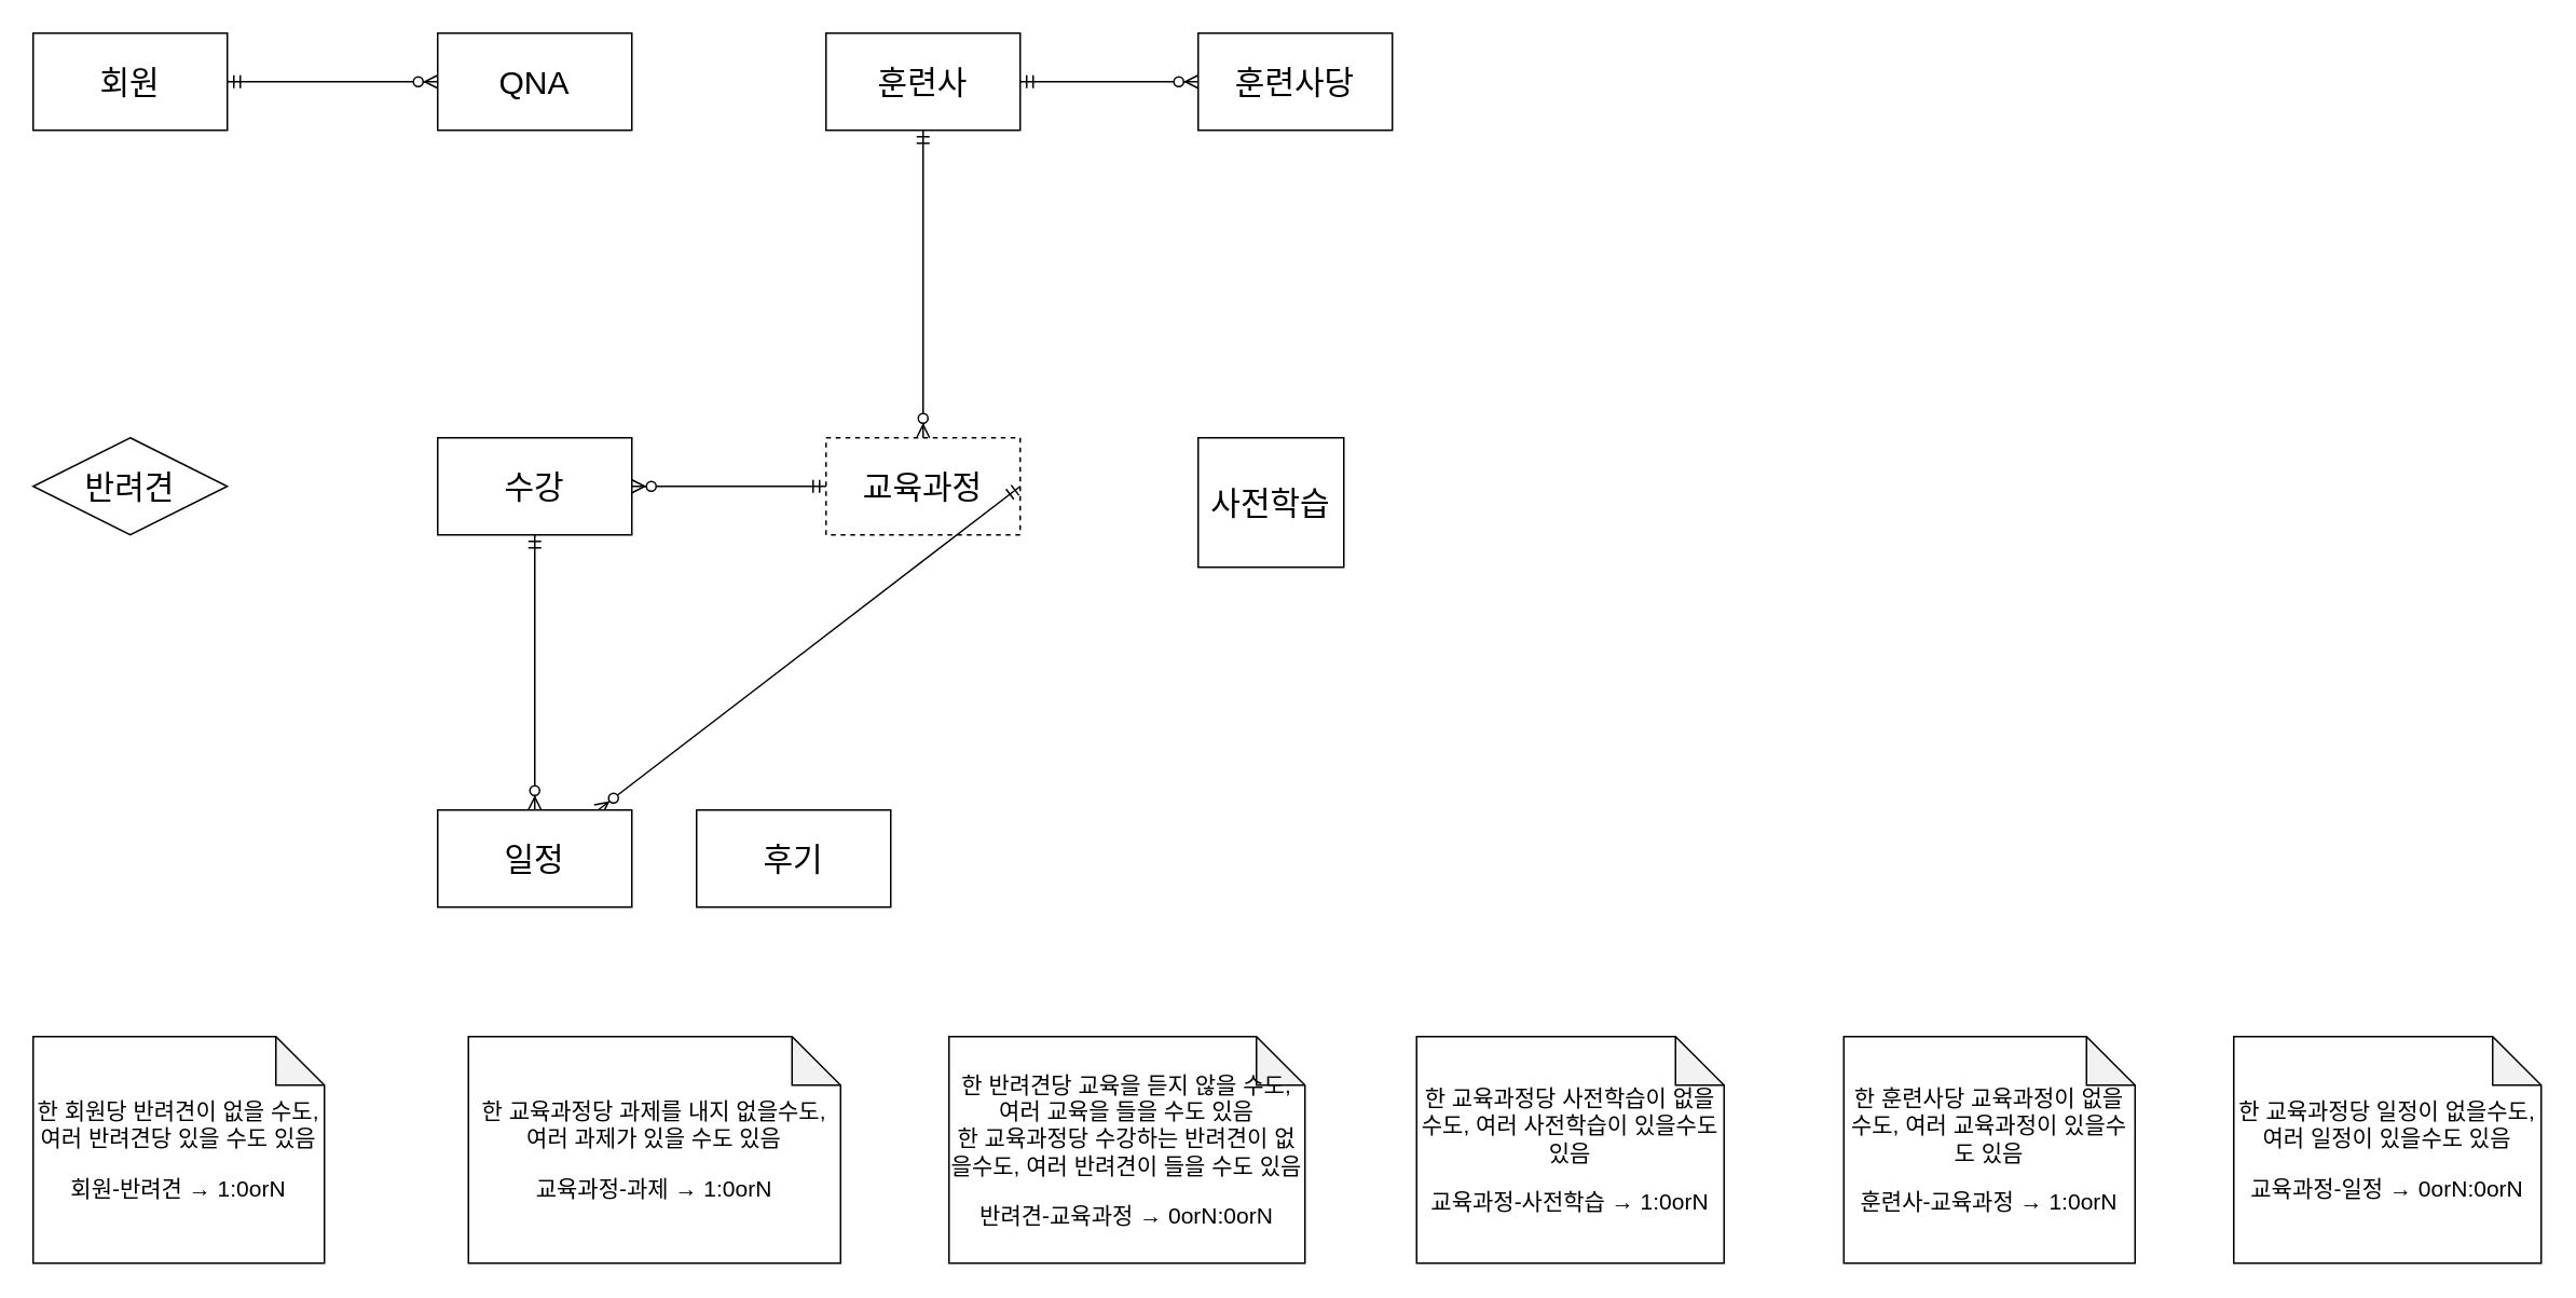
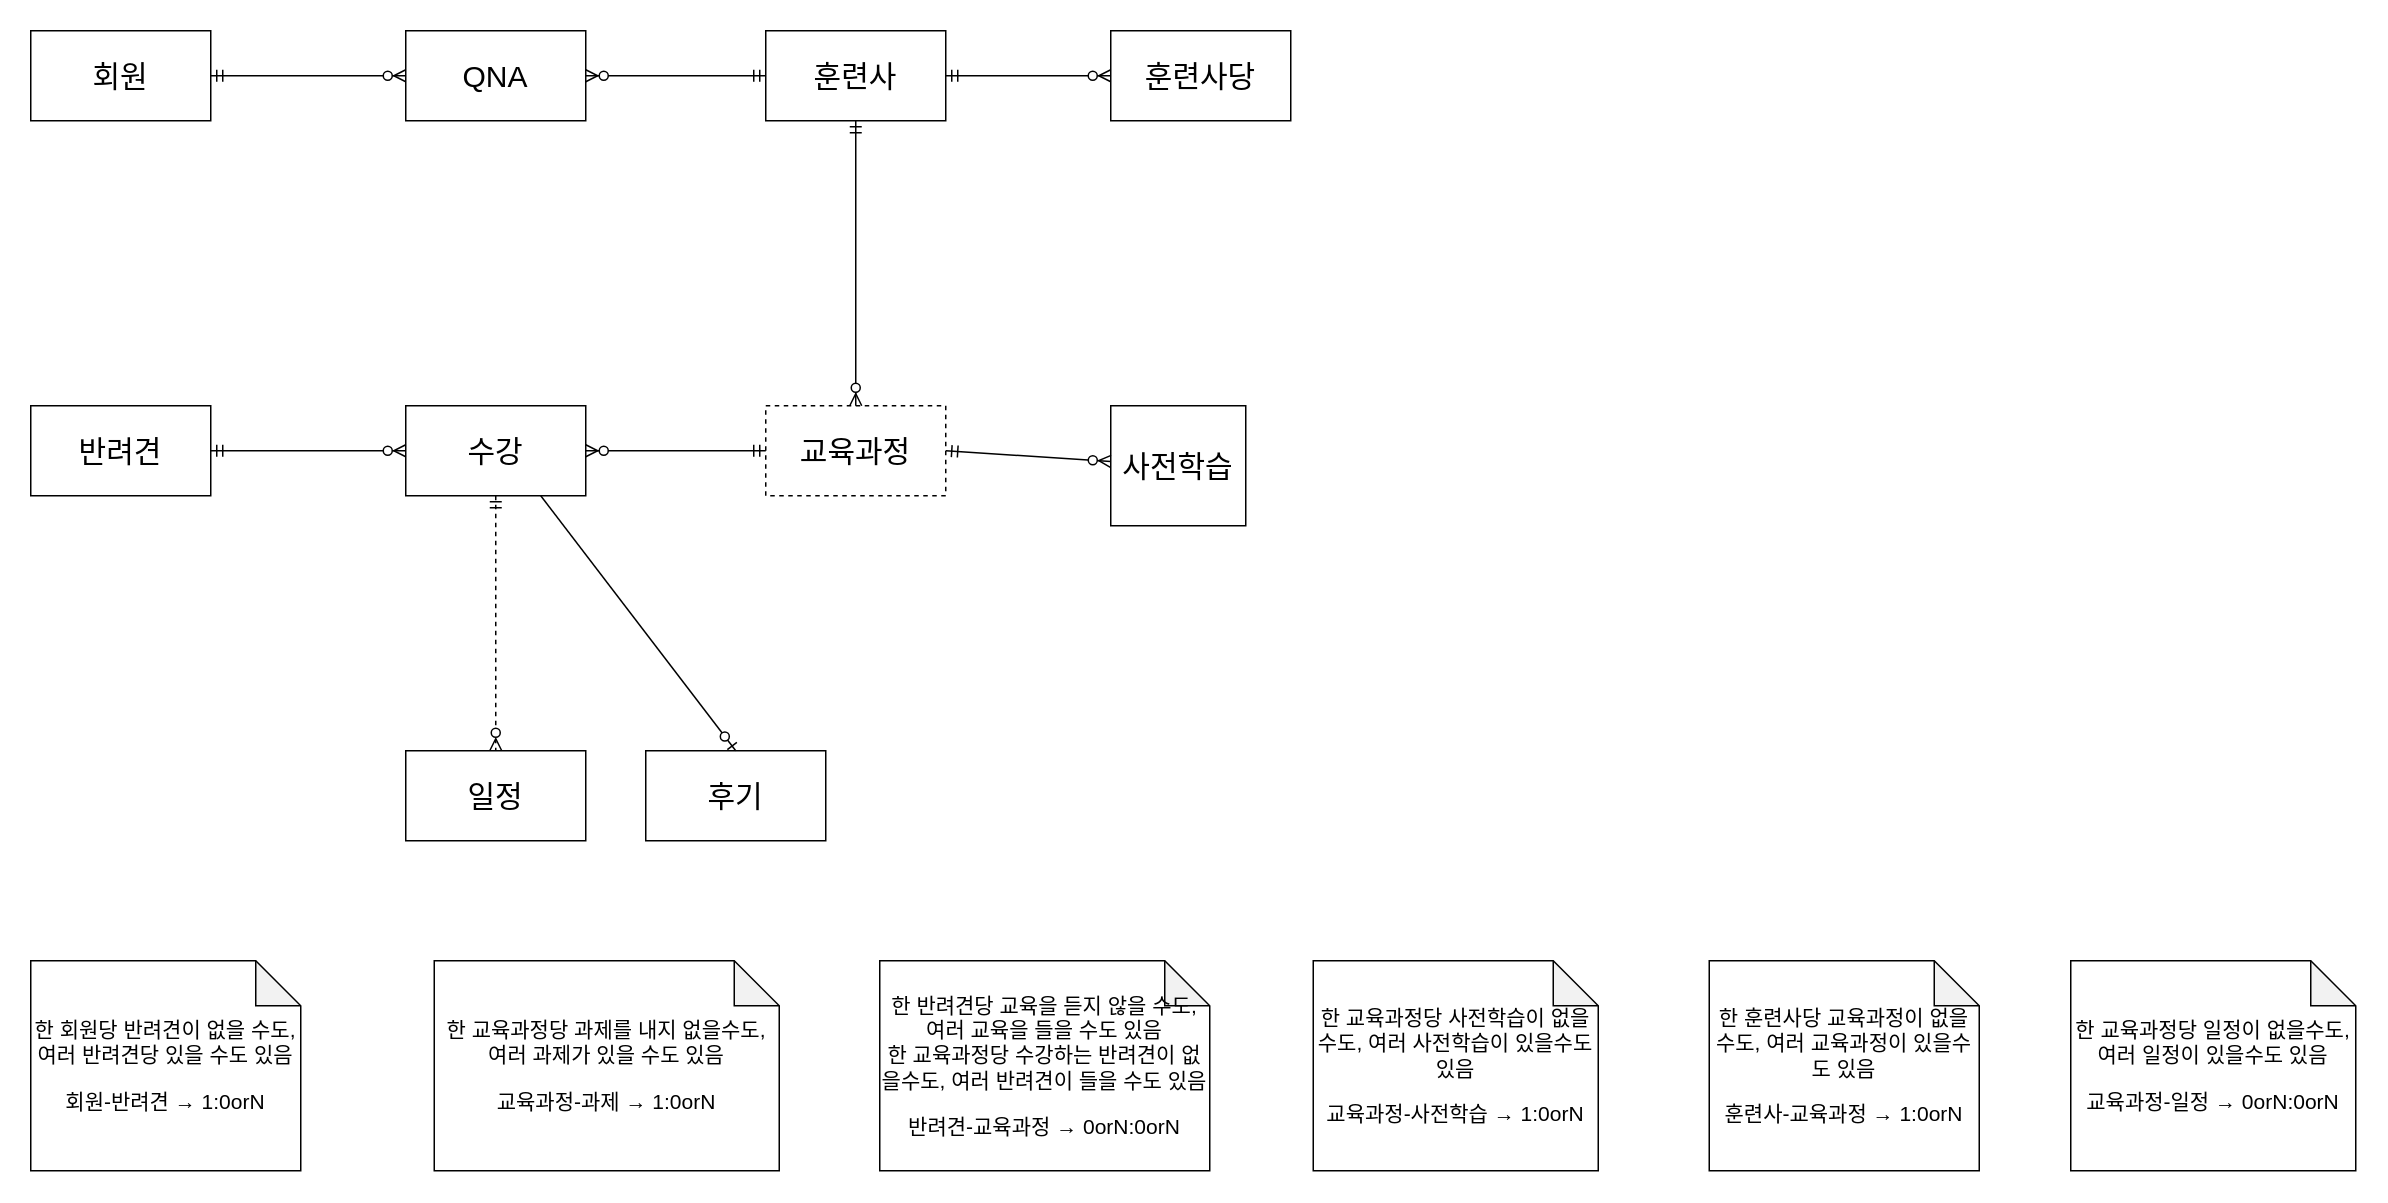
  <mxCell id="0" />
  <mxCell id="1" parent="0" />
  <mxCell id="2" value="" style="group" connectable="0" vertex="1" parent="1"><mxGeometry x="20" y="640" width="1550" height="140" as="geometry" /></mxCell>
  <mxCell id="3" value="&lt;p&gt;한 교육과정당 과제를 내지 없을수도, 여러 과제가 있을 수도 있음&lt;/p&gt;&lt;p&gt;교육과정-과제 → 1:0orN&lt;/p&gt;" style="shape=note;whiteSpace=wrap;html=1;backgroundOutline=1;darkOpacity=0.05;fontSize=14;" vertex="1" parent="2"><mxGeometry x="269" width="230" height="140" as="geometry" /></mxCell>
  <mxCell id="4" value="&lt;p&gt;한 반려견당 교육을 듣지 않을 수도, 여러 교육을 들을 수도 있음&lt;br&gt;한 교육과정당 수강하는 반려견이 없을수도, 여러 반려견이 들을 수도 있음&lt;/p&gt;&lt;p&gt;반려견-교육과정 →&amp;nbsp;&lt;span style=&quot;background-color: transparent; color: light-dark(rgb(0, 0, 0), rgb(255, 255, 255));&quot;&gt;0orN&lt;/span&gt;&lt;span style=&quot;background-color: transparent; color: light-dark(rgb(0, 0, 0), rgb(255, 255, 255));&quot;&gt;:0orN&lt;/span&gt;&lt;/p&gt;" style="shape=note;whiteSpace=wrap;html=1;backgroundOutline=1;darkOpacity=0.05;fontSize=14;" vertex="1" parent="2"><mxGeometry x="566" width="220" height="140" as="geometry" /></mxCell>
  <mxCell id="5" value="&lt;p&gt;한 회원당 반려견이 없을 수도, 여러 반려견당 있을 수도 있음&lt;/p&gt;&lt;p&gt;회원-반려견 → 1:0orN&lt;/p&gt;" style="shape=note;whiteSpace=wrap;html=1;backgroundOutline=1;darkOpacity=0.05;fontSize=14;" vertex="1" parent="2"><mxGeometry width="180" height="140" as="geometry" /></mxCell>
  <mxCell id="6" value="&lt;p&gt;한 훈련사당 교육과정이 없을수도, 여러 교육과정이 있을수도 있음&lt;/p&gt;&lt;p&gt;훈련사-교육과정 → 1:0orN&lt;/p&gt;" style="shape=note;whiteSpace=wrap;html=1;backgroundOutline=1;darkOpacity=0.05;fontSize=14;" vertex="1" parent="2"><mxGeometry x="1119" width="180" height="140" as="geometry" /></mxCell>
  <mxCell id="7" value="&lt;p&gt;한 교육과정당 사전학습이 없을수도, 여러 사전학습이 있을수도 있음&lt;/p&gt;&lt;p&gt;교육과정-사전학습 → 1:0orN&lt;/p&gt;" style="shape=note;whiteSpace=wrap;html=1;backgroundOutline=1;darkOpacity=0.05;fontSize=14;" vertex="1" parent="2"><mxGeometry x="855" width="190" height="140" as="geometry" /></mxCell>
  <mxCell id="8" value="&lt;p&gt;한 교육과정당 일정이 없을수도, 여러 일정이 있을수도 있음&lt;/p&gt;&lt;p&gt;교육과정-일정 →&amp;nbsp;&lt;span style=&quot;background-color: transparent; color: light-dark(rgb(0, 0, 0), rgb(255, 255, 255));&quot;&gt;0orN&lt;/span&gt;&lt;span style=&quot;background-color: transparent; color: light-dark(rgb(0, 0, 0), rgb(255, 255, 255));&quot;&gt;:0orN&lt;/span&gt;&lt;/p&gt;" style="shape=note;whiteSpace=wrap;html=1;backgroundOutline=1;darkOpacity=0.05;fontSize=14;" vertex="1" parent="2"><mxGeometry x="1360" width="190" height="140" as="geometry" /></mxCell>
  <mxCell id="9" value="" style="group" connectable="0" vertex="1" parent="1"><mxGeometry x="20" y="20" width="840" height="540" as="geometry" /></mxCell>
  <mxCell id="10" value="사전학습" style="rounded=0;whiteSpace=wrap;html=1;fontSize=20;" vertex="1" parent="9"><mxGeometry x="720" y="250" width="90" height="80" as="geometry" /></mxCell>
  <mxCell id="11" value="교육과정" style="rounded=0;whiteSpace=wrap;html=1;fontSize=20;dashed=1;" vertex="1" parent="9"><mxGeometry x="490" y="250" width="120" height="60" as="geometry" /></mxCell>
  <mxCell id="12" value="훈련사" style="rounded=0;whiteSpace=wrap;html=1;fontSize=20;" vertex="1" parent="9"><mxGeometry x="490" width="120" height="60" as="geometry" /></mxCell>
- <mxCell id="13" value="반려견" style="rhombus;whiteSpace=wrap;html=1;fontSize=20;" vertex="1" parent="9"><mxGeometry y="250" width="120" height="60" as="geometry" /></mxCell>
+ <mxCell id="13" value="반려견" style="rounded=0;whiteSpace=wrap;html=1;fontSize=20;" vertex="1" parent="9"><mxGeometry y="250" width="120" height="60" as="geometry" /></mxCell>
  <mxCell id="14" value="회원" style="rounded=0;whiteSpace=wrap;html=1;fontSize=20;" vertex="1" parent="9"><mxGeometry width="120" height="60" as="geometry" /></mxCell>
  <mxCell id="15" value="" style="fontSize=12;html=1;endArrow=ERzeroToMany;startArrow=ERmandOne;rounded=0;exitX=0.5;exitY=1;exitDx=0;exitDy=0;" edge="1" parent="9" source="12" target="11"><mxGeometry width="100" height="100" relative="1" as="geometry"><mxPoint x="510" y="30" as="sourcePoint" /><mxPoint x="610" y="-70" as="targetPoint" /></mxGeometry></mxCell>
- <mxCell id="16" value="" style="fontSize=12;html=1;endArrow=ERzeroToMany;startArrow=ERmandOne;rounded=0;exitX=1;exitY=0.5;exitDx=0;exitDy=0;" edge="1" parent="9" source="11" target="17"><mxGeometry width="100" height="100" relative="1" as="geometry"><mxPoint x="580" y="80" as="sourcePoint" /><mxPoint x="730" y="80" as="targetPoint" /></mxGeometry></mxCell>
+ <mxCell id="16" value="" style="fontSize=12;html=1;endArrow=ERzeroToMany;startArrow=ERmandOne;rounded=0;exitX=1;exitY=0.5;exitDx=0;exitDy=0;" edge="1" parent="9" source="11" target="10"><mxGeometry width="100" height="100" relative="1" as="geometry"><mxPoint x="580" y="80" as="sourcePoint" /><mxPoint x="730" y="80" as="targetPoint" /></mxGeometry></mxCell>
  <mxCell id="17" value="일정" style="rounded=0;whiteSpace=wrap;html=1;fontSize=20;" vertex="1" parent="9"><mxGeometry x="250" y="480" width="120" height="60" as="geometry" /></mxCell>
- <mxCell id="18" value="" style="fontSize=12;html=1;endArrow=ERzeroToMany;startArrow=ERmandOne;rounded=0;exitX=0.5;exitY=1;exitDx=0;exitDy=0;entryX=0.5;entryY=0;entryDx=0;entryDy=0;" edge="1" parent="9" source="19" target="17"><mxGeometry width="100" height="100" relative="1" as="geometry"><mxPoint x="710" y="470" as="sourcePoint" /><mxPoint x="810" y="710" as="targetPoint" /></mxGeometry></mxCell>
+ <mxCell id="18" value="" style="fontSize=12;html=1;endArrow=ERzeroToMany;startArrow=ERmandOne;rounded=0;exitX=0.5;exitY=1;exitDx=0;exitDy=0;entryX=0.5;entryY=0;entryDx=0;entryDy=0;dashed=1;" edge="1" parent="9" source="19" target="17"><mxGeometry width="100" height="100" relative="1" as="geometry"><mxPoint x="710" y="470" as="sourcePoint" /><mxPoint x="810" y="710" as="targetPoint" /></mxGeometry></mxCell>
  <mxCell id="19" value="수강" style="rounded=0;whiteSpace=wrap;html=1;fontSize=20;" vertex="1" parent="9"><mxGeometry x="250" y="250" width="120" height="60" as="geometry" /></mxCell>
+ <mxCell id="20" value="" style="fontSize=12;html=1;endArrow=ERzeroToMany;startArrow=ERmandOne;rounded=0;exitX=1;exitY=0.5;exitDx=0;exitDy=0;entryX=0;entryY=0.5;entryDx=0;entryDy=0;" edge="1" parent="9" source="13" target="19"><mxGeometry width="100" height="100" relative="1" as="geometry"><mxPoint x="210" y="160" as="sourcePoint" /><mxPoint x="210" y="340" as="targetPoint" /></mxGeometry></mxCell>
  <mxCell id="21" value="" style="fontSize=12;html=1;endArrow=ERzeroToMany;startArrow=ERmandOne;rounded=0;exitX=0;exitY=0.5;exitDx=0;exitDy=0;entryX=1;entryY=0.5;entryDx=0;entryDy=0;" edge="1" parent="9" source="11" target="19"><mxGeometry width="100" height="100" relative="1" as="geometry"><mxPoint x="380" y="290" as="sourcePoint" /><mxPoint x="475" y="430" as="targetPoint" /></mxGeometry></mxCell>
  <mxCell id="22" value="후기" style="rounded=0;whiteSpace=wrap;html=1;fontSize=20;" vertex="1" parent="9"><mxGeometry x="410" y="480" width="120" height="60" as="geometry" /></mxCell>
+ <mxCell id="23" value="" style="fontSize=12;html=1;endArrow=ERzeroToOne;endFill=1;rounded=0;entryX=0.5;entryY=0;entryDx=0;entryDy=0;exitX=0.75;exitY=1;exitDx=0;exitDy=0;" edge="1" parent="9" source="19" target="22"><mxGeometry width="100" height="100" relative="1" as="geometry"><mxPoint x="250" y="310" as="sourcePoint" /><mxPoint x="350" y="210" as="targetPoint" /></mxGeometry></mxCell>
  <mxCell id="24" value="훈련사당" style="rounded=0;whiteSpace=wrap;html=1;fontSize=20;" vertex="1" parent="9"><mxGeometry x="720" width="120" height="60" as="geometry" /></mxCell>
  <mxCell id="25" value="" style="fontSize=12;html=1;endArrow=ERzeroToMany;startArrow=ERmandOne;rounded=0;exitX=1;exitY=0.5;exitDx=0;exitDy=0;" edge="1" parent="9" source="12" target="24"><mxGeometry width="100" height="100" relative="1" as="geometry"><mxPoint x="620" y="40" as="sourcePoint" /><mxPoint x="730" y="40" as="targetPoint" /></mxGeometry></mxCell>
  <mxCell id="26" value="QNA" style="rounded=0;whiteSpace=wrap;html=1;fontSize=20;" vertex="1" parent="9"><mxGeometry x="250" width="120" height="60" as="geometry" /></mxCell>
  <mxCell id="27" value="" style="fontSize=12;html=1;endArrow=ERzeroToMany;startArrow=ERmandOne;rounded=0;exitX=1;exitY=0.5;exitDx=0;exitDy=0;entryX=0;entryY=0.5;entryDx=0;entryDy=0;" edge="1" parent="9" source="14" target="26"><mxGeometry width="100" height="100" relative="1" as="geometry"><mxPoint x="60" y="120" as="sourcePoint" /><mxPoint x="60" y="310" as="targetPoint" /></mxGeometry></mxCell>
+ <mxCell id="28" value="" style="fontSize=12;html=1;endArrow=ERzeroToMany;startArrow=ERmandOne;rounded=0;exitX=0;exitY=0.5;exitDx=0;exitDy=0;entryX=1;entryY=0.5;entryDx=0;entryDy=0;" edge="1" parent="9" source="12" target="26"><mxGeometry width="100" height="100" relative="1" as="geometry"><mxPoint x="350" y="90" as="sourcePoint" /><mxPoint x="480" y="150" as="targetPoint" /></mxGeometry></mxCell>
